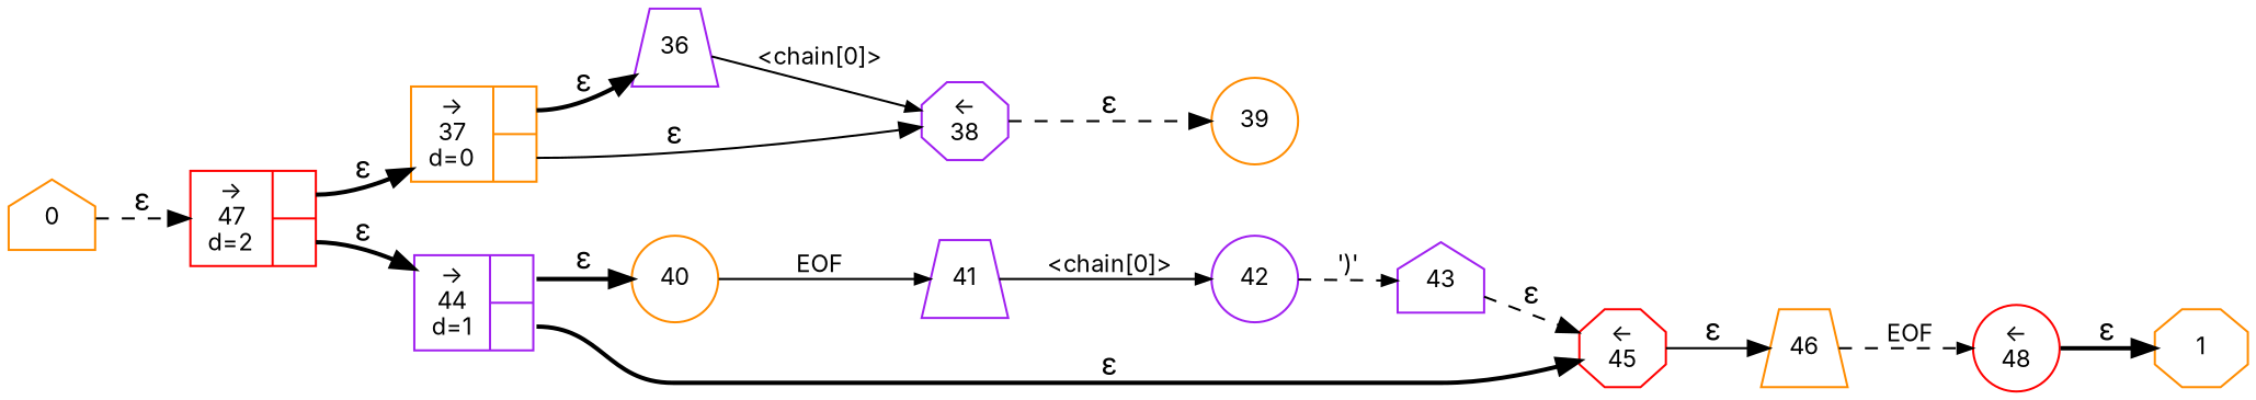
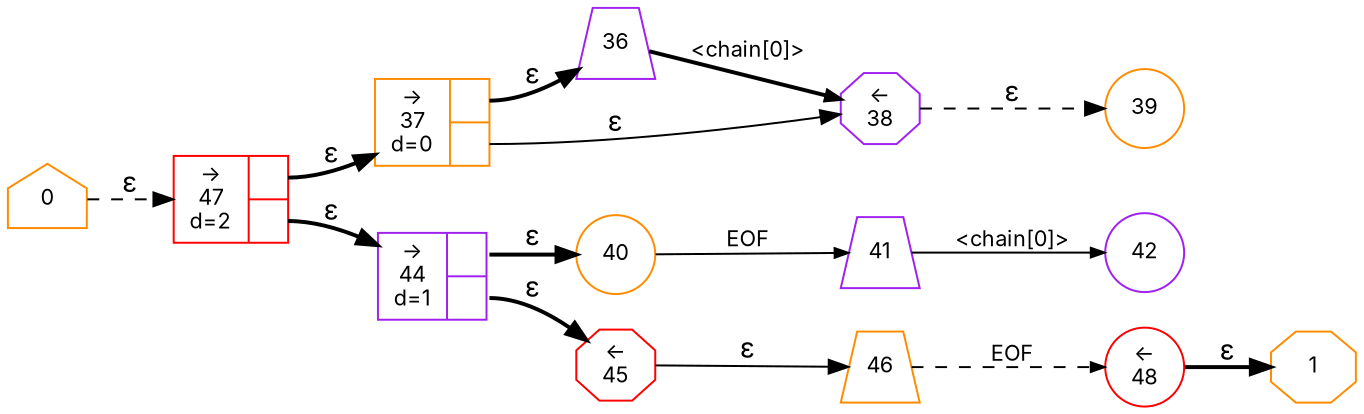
  digraph {
    fontname=Inter
    rankdir=LR
    node [color=darkorange fixedsize=true fontname=Inter fontsize=11 shape=circle peripheries=1]
    edge [fontname=Inter style=bold]
    n1 [label=1 shape=octagon width=.6 peripheries=""]
    n2 [label=0 shape=house width=.55]
    n3 [color=red fixedsize=false label="{&rarr;\n47\nd=2|{<p0>|<p1>}}" shape=record]
    n4 [fixedsize=false label="{&rarr;\n37\nd=0|{<p0>|<p1>}}" shape=record]
    n5 [color=purple fixedsize=false label="{&rarr;\n44\nd=1|{<p0>|<p1>}}" shape=record]
    n6 [color=purple label=36 shape=trapezium width=.55]
    n7 [color=purple label="&larr;\n38" shape=octagon width=.55]
    n8 [label=39 width=.55]
    n9 [color=red label="&larr;\n48" width=.55]
    n10 [label=40 width=.55]
    n11 [color=purple label=41 shape=trapezium width=.55]
    n12 [color=purple label=42 width=.55]
-   n13 [color=purple label=43 shape=house width=.55]
    n14 [color=red label="&larr;\n45" shape=octagon width=.55]
    n15 [label=46 shape=trapezium width=.55]
    n2 -> n3 [label="&epsilon;" style=dashed]
    n3 -> n4 [label="&epsilon;" tailport=p0]
    n3 -> n5 [label="&epsilon;" tailport=p1]
    n4 -> n6 [label="&epsilon;" tailport=p0]
    n4 -> n7 [label="&epsilon;" style=solid tailport=p1]
    n5 -> n10 [label="&epsilon;" tailport=p0]
    n5 -> n14 [label="&epsilon;" tailport=p1]
-   n6 -> n7 [arrowhead=normal arrowsize=.7 fontsize=11 label="<chain[0]>" style=solid]
+   n6 -> n7 [arrowhead=normal arrowsize=.7 fontsize=11 label="<chain[0]>"]
    n7 -> n8 [label="&epsilon;" style=dashed]
    n9 -> n1 [label="&epsilon;"]
    n10 -> n11 [arrowhead=normal arrowsize=.7 fontsize=11 label=EOF style=solid]
    n11 -> n12 [arrowhead=normal arrowsize=.7 fontsize=11 label="<chain[0]>" style=solid]
-   n12 -> n13 [arrowhead=normal arrowsize=.7 fontsize=11 label="')'" style=dashed]
-   n13 -> n14 [label="&epsilon;" style=dashed]
    n14 -> n15 [label="&epsilon;" style=solid]
    n15 -> n9 [arrowhead=normal arrowsize=.7 fontsize=11 label=EOF style=dashed]
  }
